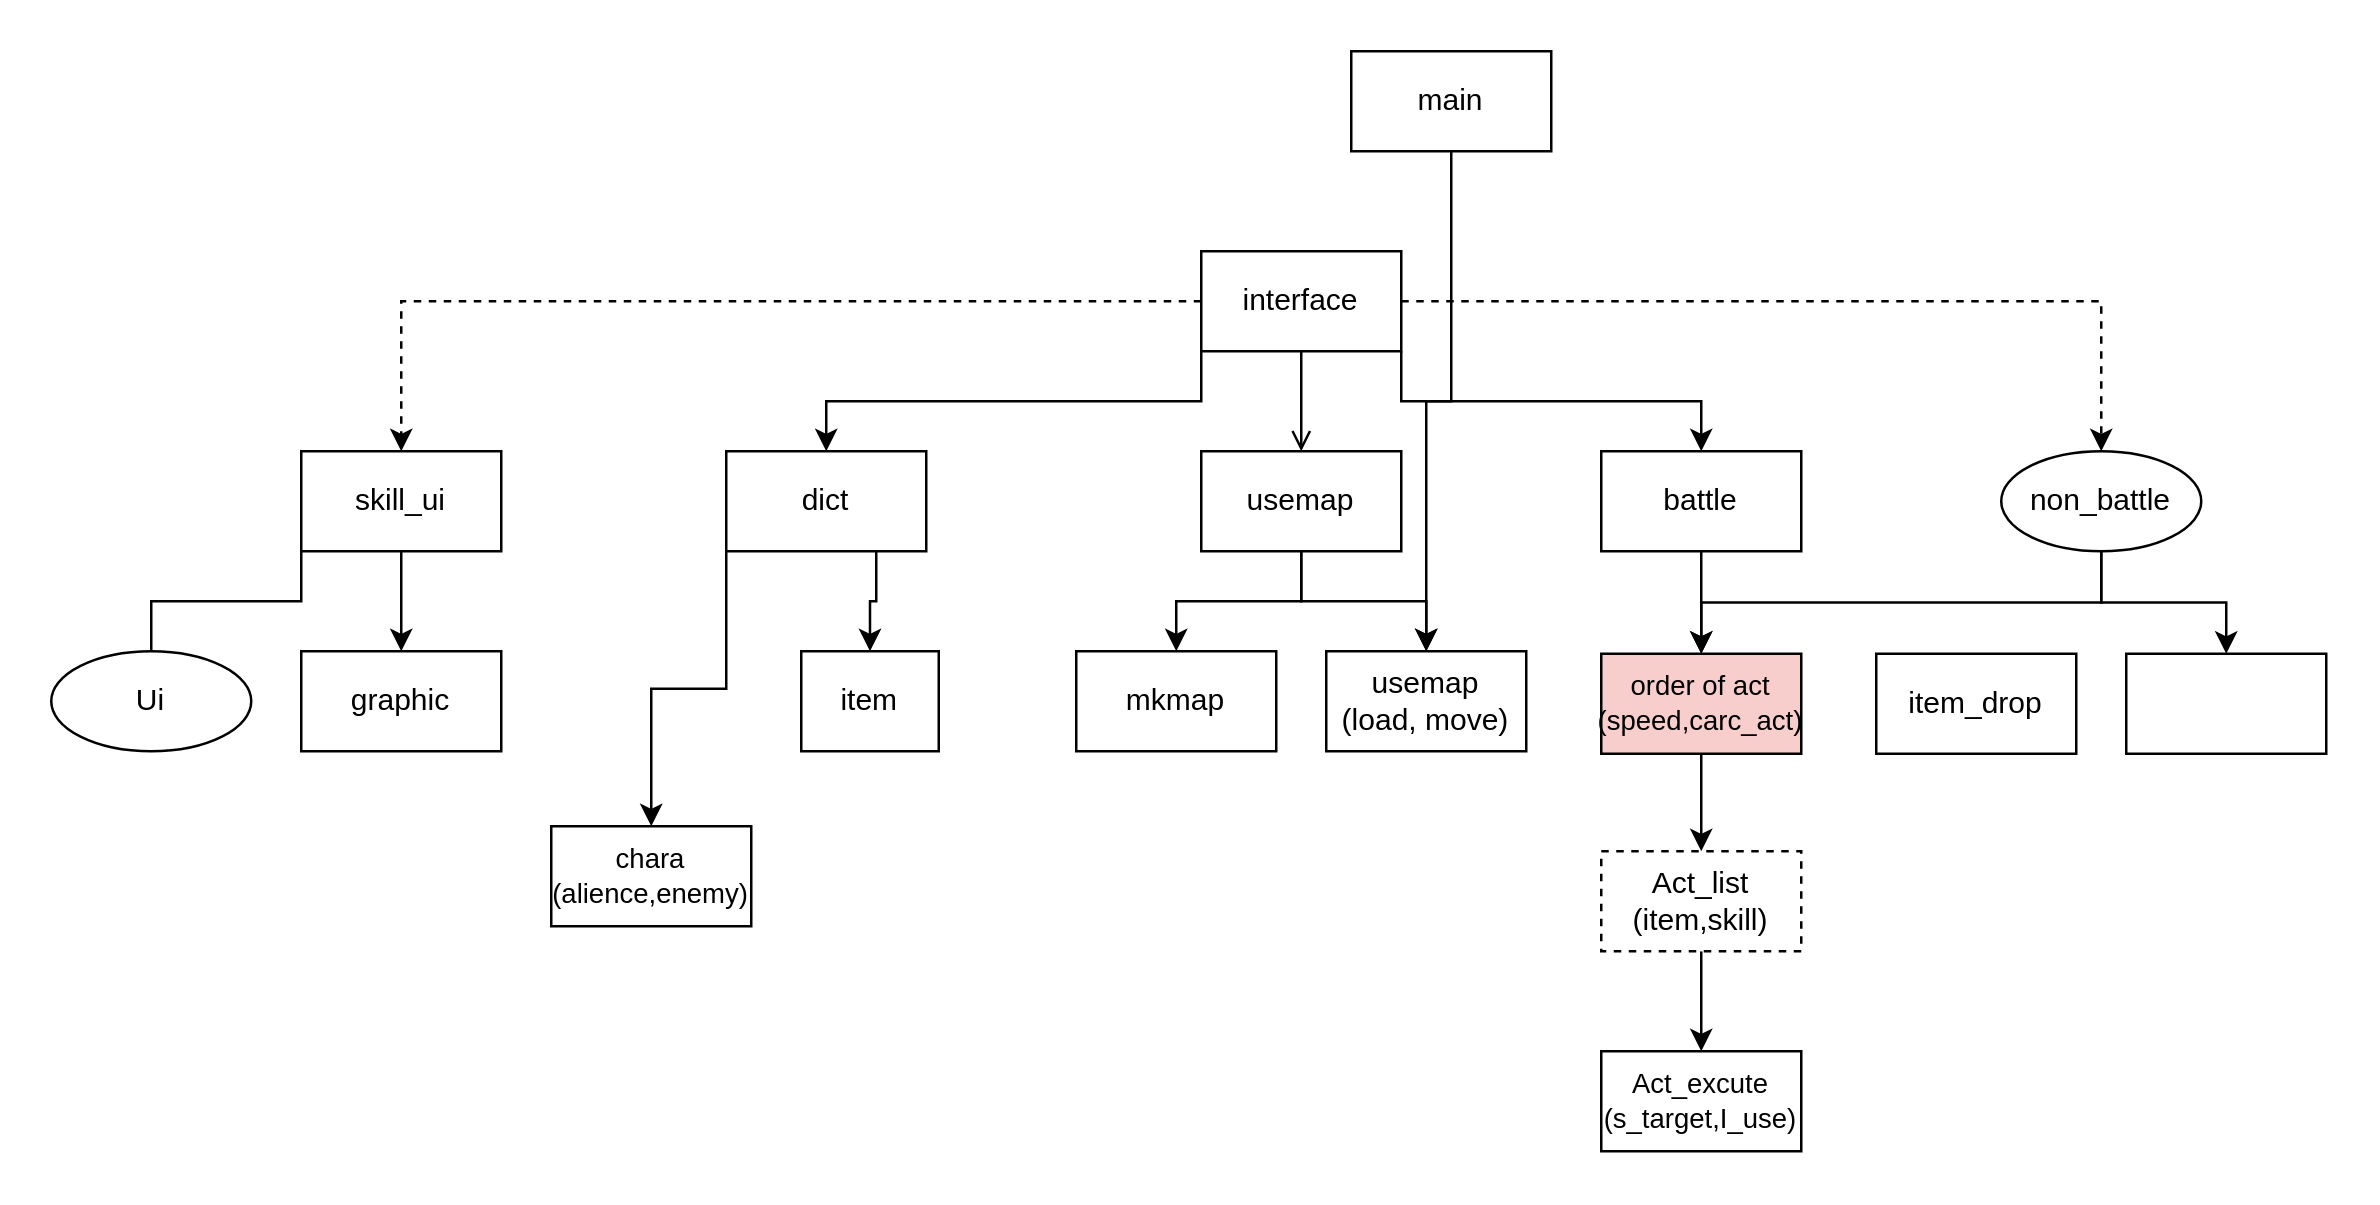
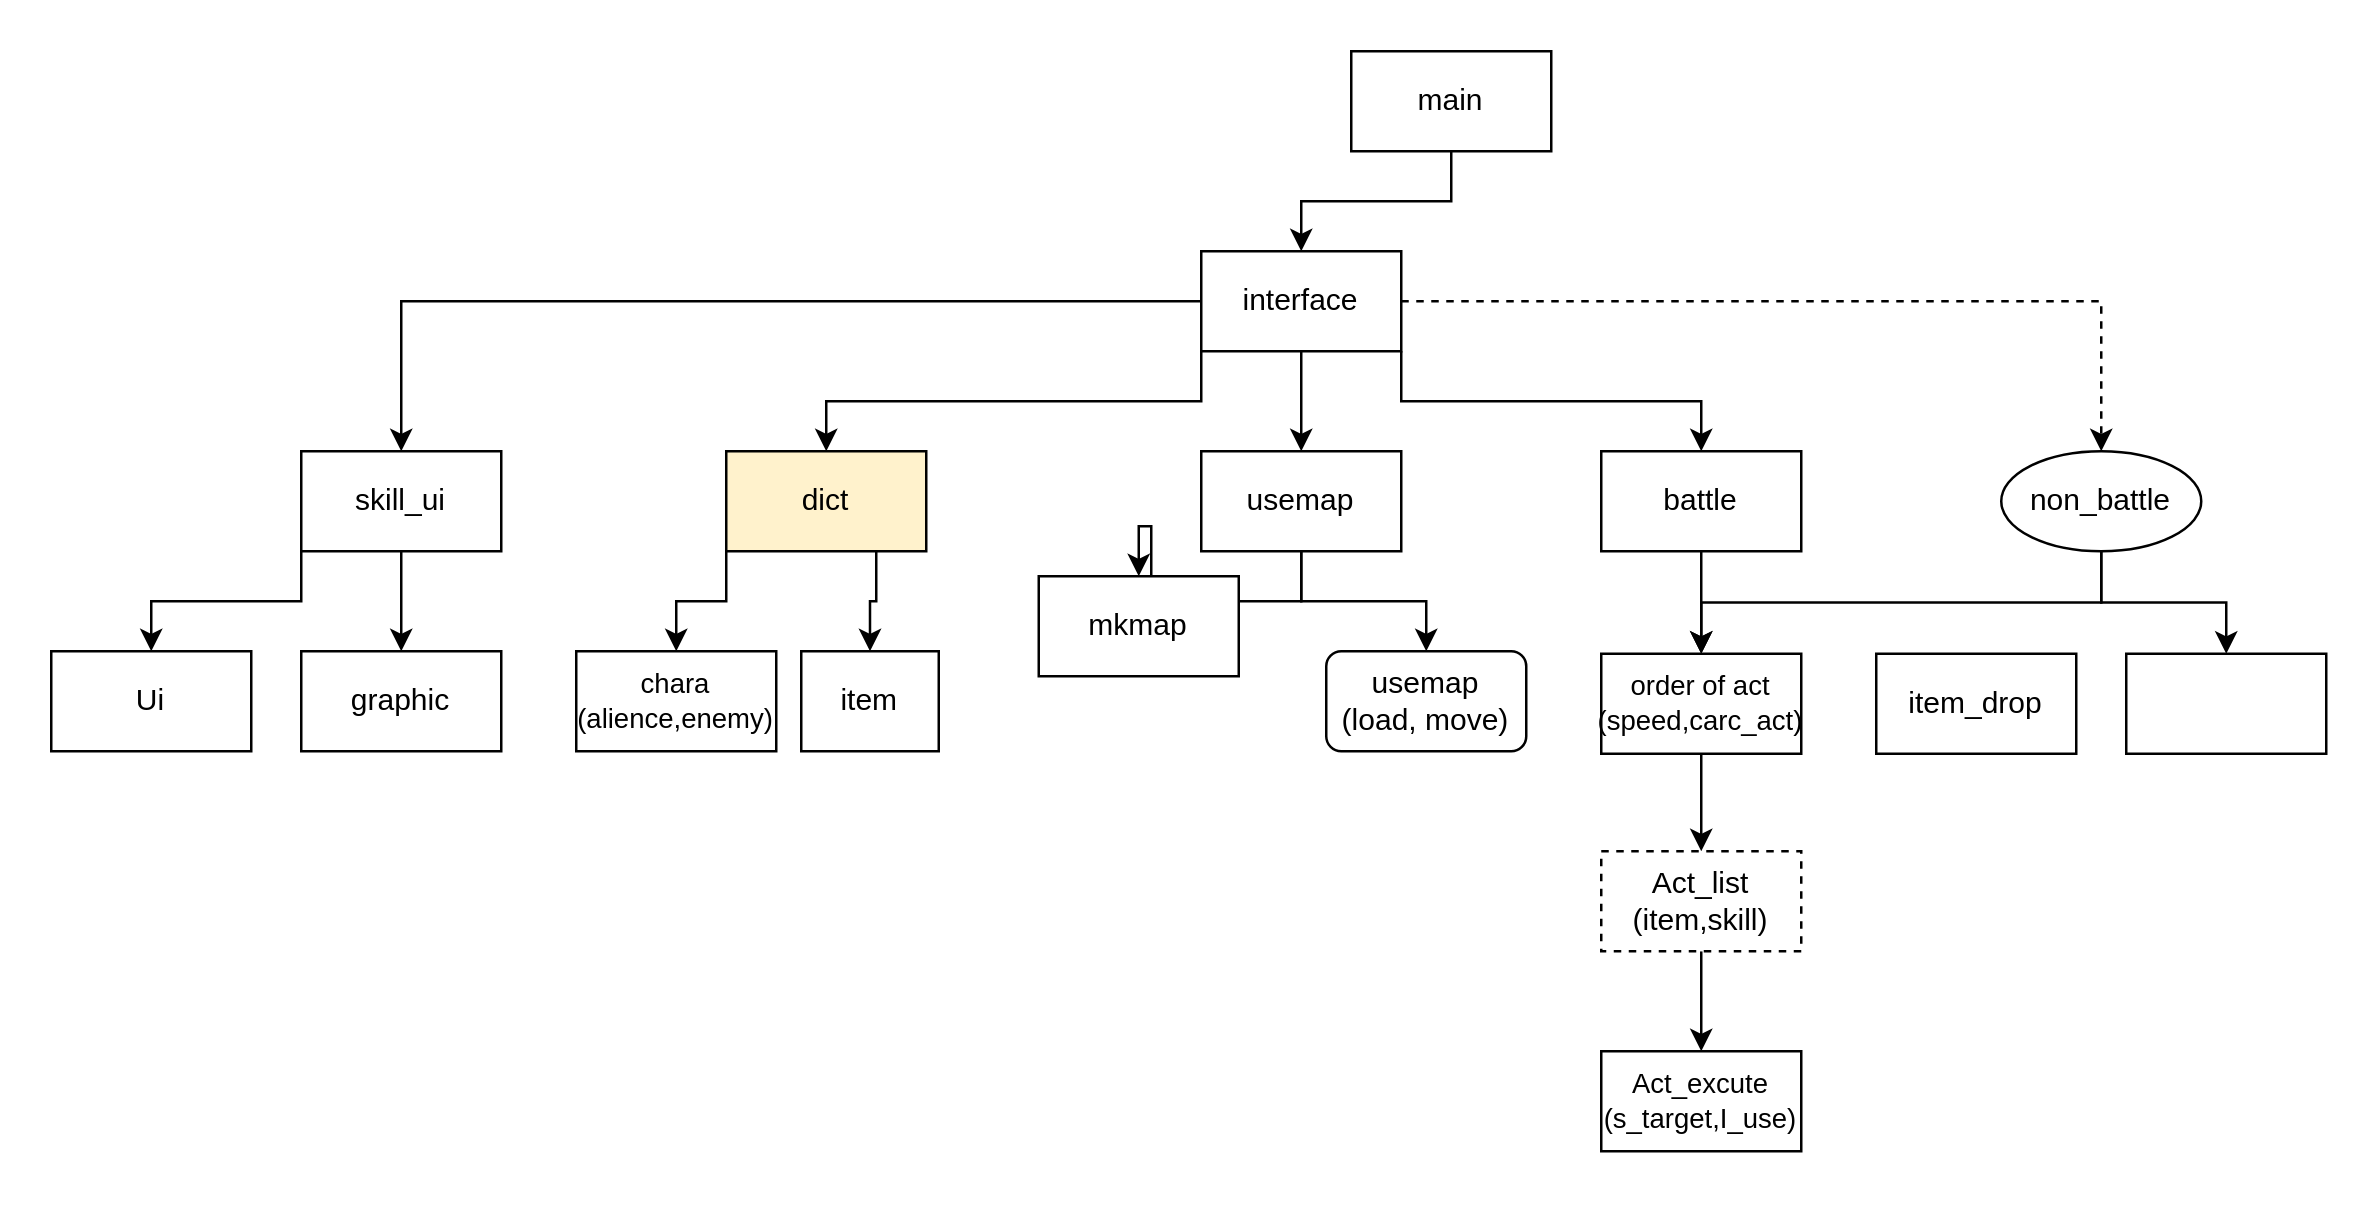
  <mxCell id="0" />
  <mxCell id="1" parent="0" />
- <mxCell id="2" style="edgeStyle=orthogonalEdgeStyle;rounded=0;orthogonalLoop=1;jettySize=auto;html=1;exitX=0.5;exitY=1;exitDx=0;exitDy=0;" edge="1" parent="1" source="3" target="27"><mxGeometry relative="1" as="geometry" /></mxCell>
+ <mxCell id="2" style="edgeStyle=orthogonalEdgeStyle;rounded=0;orthogonalLoop=1;jettySize=auto;html=1;exitX=0.5;exitY=1;exitDx=0;exitDy=0;entryX=0.5;entryY=0;entryDx=0;entryDy=0;" edge="1" parent="1" source="3" target="9"><mxGeometry relative="1" as="geometry" /></mxCell>
  <mxCell id="3" value="main" style="rounded=0;whiteSpace=wrap;html=1;" vertex="1" parent="1"><mxGeometry x="540" y="20" width="80" height="40" as="geometry" /></mxCell>
- <mxCell id="4" style="edgeStyle=orthogonalEdgeStyle;rounded=0;orthogonalLoop=1;jettySize=auto;html=1;exitX=0.5;exitY=1;exitDx=0;exitDy=0;entryX=0.5;entryY=0;entryDx=0;entryDy=0;endArrow=open;" edge="1" parent="1" source="9" target="12"><mxGeometry relative="1" as="geometry" /></mxCell>
+ <mxCell id="4" style="edgeStyle=orthogonalEdgeStyle;rounded=0;orthogonalLoop=1;jettySize=auto;html=1;exitX=0.5;exitY=1;exitDx=0;exitDy=0;entryX=0.5;entryY=0;entryDx=0;entryDy=0;" edge="1" parent="1" source="9" target="12"><mxGeometry relative="1" as="geometry" /></mxCell>
  <mxCell id="5" style="edgeStyle=orthogonalEdgeStyle;rounded=0;orthogonalLoop=1;jettySize=auto;html=1;exitX=0;exitY=1;exitDx=0;exitDy=0;entryX=0.5;entryY=0;entryDx=0;entryDy=0;" edge="1" parent="1" source="9" target="20"><mxGeometry relative="1" as="geometry" /></mxCell>
  <mxCell id="6" style="edgeStyle=orthogonalEdgeStyle;rounded=0;orthogonalLoop=1;jettySize=auto;html=1;exitX=1;exitY=1;exitDx=0;exitDy=0;entryX=0.5;entryY=0;entryDx=0;entryDy=0;" edge="1" parent="1" source="9" target="14"><mxGeometry relative="1" as="geometry" /></mxCell>
  <mxCell id="7" style="edgeStyle=orthogonalEdgeStyle;rounded=0;orthogonalLoop=1;jettySize=auto;html=1;exitX=1;exitY=0.5;exitDx=0;exitDy=0;entryX=0.5;entryY=0;entryDx=0;entryDy=0;dashed=1;" edge="1" parent="1" source="9" target="17"><mxGeometry relative="1" as="geometry" /></mxCell>
- <mxCell id="8" style="edgeStyle=orthogonalEdgeStyle;rounded=0;orthogonalLoop=1;jettySize=auto;html=1;exitX=0;exitY=0.5;exitDx=0;exitDy=0;entryX=0.5;entryY=0;entryDx=0;entryDy=0;dashed=1;" edge="1" parent="1" source="9" target="23"><mxGeometry relative="1" as="geometry" /></mxCell>
+ <mxCell id="8" style="edgeStyle=orthogonalEdgeStyle;rounded=0;orthogonalLoop=1;jettySize=auto;html=1;exitX=0;exitY=0.5;exitDx=0;exitDy=0;entryX=0.5;entryY=0;entryDx=0;entryDy=0;" edge="1" parent="1" source="9" target="23"><mxGeometry relative="1" as="geometry" /></mxCell>
  <mxCell id="9" value="interface" style="rounded=0;whiteSpace=wrap;html=1;" vertex="1" parent="1"><mxGeometry x="480" y="100" width="80" height="40" as="geometry" /></mxCell>
  <mxCell id="10" style="edgeStyle=orthogonalEdgeStyle;rounded=0;orthogonalLoop=1;jettySize=auto;html=1;exitX=0.5;exitY=1;exitDx=0;exitDy=0;entryX=0.5;entryY=0;entryDx=0;entryDy=0;" edge="1" parent="1" source="12" target="26"><mxGeometry relative="1" as="geometry" /></mxCell>
  <mxCell id="11" style="edgeStyle=orthogonalEdgeStyle;rounded=0;orthogonalLoop=1;jettySize=auto;html=1;exitX=0.5;exitY=1;exitDx=0;exitDy=0;entryX=0.5;entryY=0;entryDx=0;entryDy=0;" edge="1" parent="1" source="12" target="27"><mxGeometry relative="1" as="geometry" /></mxCell>
  <mxCell id="12" value="usemap" style="rounded=0;whiteSpace=wrap;html=1;" vertex="1" parent="1"><mxGeometry x="480" y="180" width="80" height="40" as="geometry" /></mxCell>
  <mxCell id="13" style="edgeStyle=orthogonalEdgeStyle;rounded=0;orthogonalLoop=1;jettySize=auto;html=1;exitX=0.5;exitY=1;exitDx=0;exitDy=0;entryX=0.5;entryY=0;entryDx=0;entryDy=0;" edge="1" parent="1" source="14" target="29"><mxGeometry relative="1" as="geometry" /></mxCell>
  <mxCell id="14" value="battle" style="rounded=0;whiteSpace=wrap;html=1;" vertex="1" parent="1"><mxGeometry x="640" y="180" width="80" height="40" as="geometry" /></mxCell>
  <mxCell id="15" style="edgeStyle=orthogonalEdgeStyle;rounded=0;orthogonalLoop=1;jettySize=auto;html=1;exitX=0.5;exitY=1;exitDx=0;exitDy=0;" edge="1" parent="1" source="17" target="29"><mxGeometry relative="1" as="geometry" /></mxCell>
  <mxCell id="16" style="edgeStyle=orthogonalEdgeStyle;rounded=0;orthogonalLoop=1;jettySize=auto;html=1;exitX=0.5;exitY=1;exitDx=0;exitDy=0;entryX=0.5;entryY=0;entryDx=0;entryDy=0;" edge="1" parent="1" source="17" target="36"><mxGeometry relative="1" as="geometry" /></mxCell>
  <mxCell id="17" value="non_battle" style="ellipse;whiteSpace=wrap;html=1;" vertex="1" parent="1"><mxGeometry x="800" y="180" width="80" height="40" as="geometry" /></mxCell>
  <mxCell id="18" style="edgeStyle=orthogonalEdgeStyle;rounded=0;orthogonalLoop=1;jettySize=auto;html=1;exitX=0.75;exitY=1;exitDx=0;exitDy=0;entryX=0.5;entryY=0;entryDx=0;entryDy=0;" edge="1" parent="1" source="20" target="25"><mxGeometry relative="1" as="geometry" /></mxCell>
  <mxCell id="19" style="edgeStyle=orthogonalEdgeStyle;rounded=0;orthogonalLoop=1;jettySize=auto;html=1;exitX=0;exitY=1;exitDx=0;exitDy=0;entryX=0.5;entryY=0;entryDx=0;entryDy=0;" edge="1" parent="1" source="20" target="24"><mxGeometry relative="1" as="geometry" /></mxCell>
- <mxCell id="20" value="dict" style="rounded=0;whiteSpace=wrap;html=1;" vertex="1" parent="1"><mxGeometry x="290" y="180" width="80" height="40" as="geometry" /></mxCell>
- <mxCell id="21" style="edgeStyle=orthogonalEdgeStyle;rounded=0;orthogonalLoop=1;jettySize=auto;html=1;exitX=0;exitY=1;exitDx=0;exitDy=0;entryX=0.5;entryY=0;entryDx=0;entryDy=0;endArrow=none;" edge="1" parent="1" source="23" target="33"><mxGeometry relative="1" as="geometry" /></mxCell>
+ <mxCell id="20" value="dict" style="rounded=0;whiteSpace=wrap;html=1;fillColor=#fff2cc;" vertex="1" parent="1"><mxGeometry x="290" y="180" width="80" height="40" as="geometry" /></mxCell>
+ <mxCell id="21" style="edgeStyle=orthogonalEdgeStyle;rounded=0;orthogonalLoop=1;jettySize=auto;html=1;exitX=0;exitY=1;exitDx=0;exitDy=0;entryX=0.5;entryY=0;entryDx=0;entryDy=0;" edge="1" parent="1" source="23" target="33"><mxGeometry relative="1" as="geometry" /></mxCell>
  <mxCell id="22" style="edgeStyle=orthogonalEdgeStyle;rounded=0;orthogonalLoop=1;jettySize=auto;html=1;exitX=0.5;exitY=1;exitDx=0;exitDy=0;entryX=0.5;entryY=0;entryDx=0;entryDy=0;" edge="1" parent="1" source="23" target="32"><mxGeometry relative="1" as="geometry" /></mxCell>
  <mxCell id="23" value="skill_ui" style="rounded=0;whiteSpace=wrap;html=1;" vertex="1" parent="1"><mxGeometry y="180" width="80" height="40" as="geometry" x="120" /></mxCell>
- <mxCell id="24" value="chara&lt;div&gt;(alience,enemy)&lt;/div&gt;" style="rounded=0;whiteSpace=wrap;html=1;fontSize=11;" vertex="1" parent="1"><mxGeometry x="220" y="330" width="80" height="40" as="geometry" /></mxCell>
+ <mxCell id="24" value="chara&lt;div&gt;(alience,enemy)&lt;/div&gt;" style="rounded=0;whiteSpace=wrap;html=1;fontSize=11;" vertex="1" parent="1"><mxGeometry x="230" y="260" width="80" height="40" as="geometry" /></mxCell>
  <mxCell id="25" value="item" style="rounded=0;whiteSpace=wrap;html=1;" vertex="1" parent="1"><mxGeometry x="320" y="260" width="55" height="40" as="geometry" /></mxCell>
- <mxCell id="26" value="mkmap" style="rounded=0;whiteSpace=wrap;html=1;" vertex="1" parent="1"><mxGeometry x="430" y="260" width="80" height="40" as="geometry" /></mxCell>
- <mxCell id="27" value="usemap&lt;br&gt;(load, move)" style="rounded=0;whiteSpace=wrap;html=1;" vertex="1" parent="1"><mxGeometry x="530" y="260" width="80" height="40" as="geometry" /></mxCell>
+ <mxCell id="26" value="mkmap" style="rounded=0;whiteSpace=wrap;html=1;" vertex="1" parent="1"><mxGeometry x="415" y="230" width="80" height="40" as="geometry" /></mxCell>
+ <mxCell id="27" value="usemap&lt;br&gt;(load, move)" style="whiteSpace=wrap;html=1;rounded=1;" vertex="1" parent="1"><mxGeometry x="530" y="260" width="80" height="40" as="geometry" /></mxCell>
  <mxCell id="28" style="edgeStyle=orthogonalEdgeStyle;rounded=0;orthogonalLoop=1;jettySize=auto;html=1;exitX=0.5;exitY=1;exitDx=0;exitDy=0;entryX=0.5;entryY=0;entryDx=0;entryDy=0;" edge="1" parent="1" source="29" target="31"><mxGeometry relative="1" as="geometry" /></mxCell>
- <mxCell id="29" value="order of act&lt;div&gt;(speed,carc_act)&lt;/div&gt;" style="rounded=0;whiteSpace=wrap;html=1;fontSize=11;fillColor=#f8cecc;" vertex="1" parent="1"><mxGeometry x="640" y="261" width="80" height="40" as="geometry" /></mxCell>
+ <mxCell id="29" value="order of act&lt;div&gt;(speed,carc_act)&lt;/div&gt;" style="rounded=0;whiteSpace=wrap;html=1;fontSize=11;" vertex="1" parent="1"><mxGeometry x="640" y="261" width="80" height="40" as="geometry" /></mxCell>
  <mxCell id="30" style="edgeStyle=orthogonalEdgeStyle;rounded=0;orthogonalLoop=1;jettySize=auto;html=1;exitX=0.5;exitY=1;exitDx=0;exitDy=0;entryX=0.5;entryY=0;entryDx=0;entryDy=0;" edge="1" parent="1" source="31" target="34"><mxGeometry relative="1" as="geometry" /></mxCell>
  <mxCell id="31" value="Act_list&lt;div&gt;(item,skill)&lt;/div&gt;" style="rounded=0;whiteSpace=wrap;html=1;dashed=1;" vertex="1" parent="1"><mxGeometry x="640" y="340" width="80" height="40" as="geometry" /></mxCell>
  <mxCell id="32" value="graphic" style="rounded=0;whiteSpace=wrap;html=1;" vertex="1" parent="1"><mxGeometry y="260" width="80" height="40" as="geometry" x="120" /></mxCell>
- <mxCell id="33" value="Ui" style="ellipse;whiteSpace=wrap;html=1;" vertex="1" parent="1"><mxGeometry x="20" y="260" width="80" height="40" as="geometry" /></mxCell>
+ <mxCell id="33" value="Ui" style="rounded=0;whiteSpace=wrap;html=1;" vertex="1" parent="1"><mxGeometry x="20" y="260" width="80" height="40" as="geometry" /></mxCell>
  <mxCell id="34" value="Act_excute&lt;br&gt;(s_target,I_use)" style="rounded=0;whiteSpace=wrap;html=1;fontSize=11;" vertex="1" parent="1"><mxGeometry x="640" y="420" width="80" height="40" as="geometry" /></mxCell>
  <mxCell id="35" value="item_drop" style="rounded=0;whiteSpace=wrap;html=1;" vertex="1" parent="1"><mxGeometry x="750" y="261" width="80" height="40" as="geometry" /></mxCell>
  <mxCell id="36" value="" style="rounded=0;whiteSpace=wrap;html=1;" vertex="1" parent="1"><mxGeometry x="850" y="261" width="80" height="40" as="geometry" /></mxCell>
